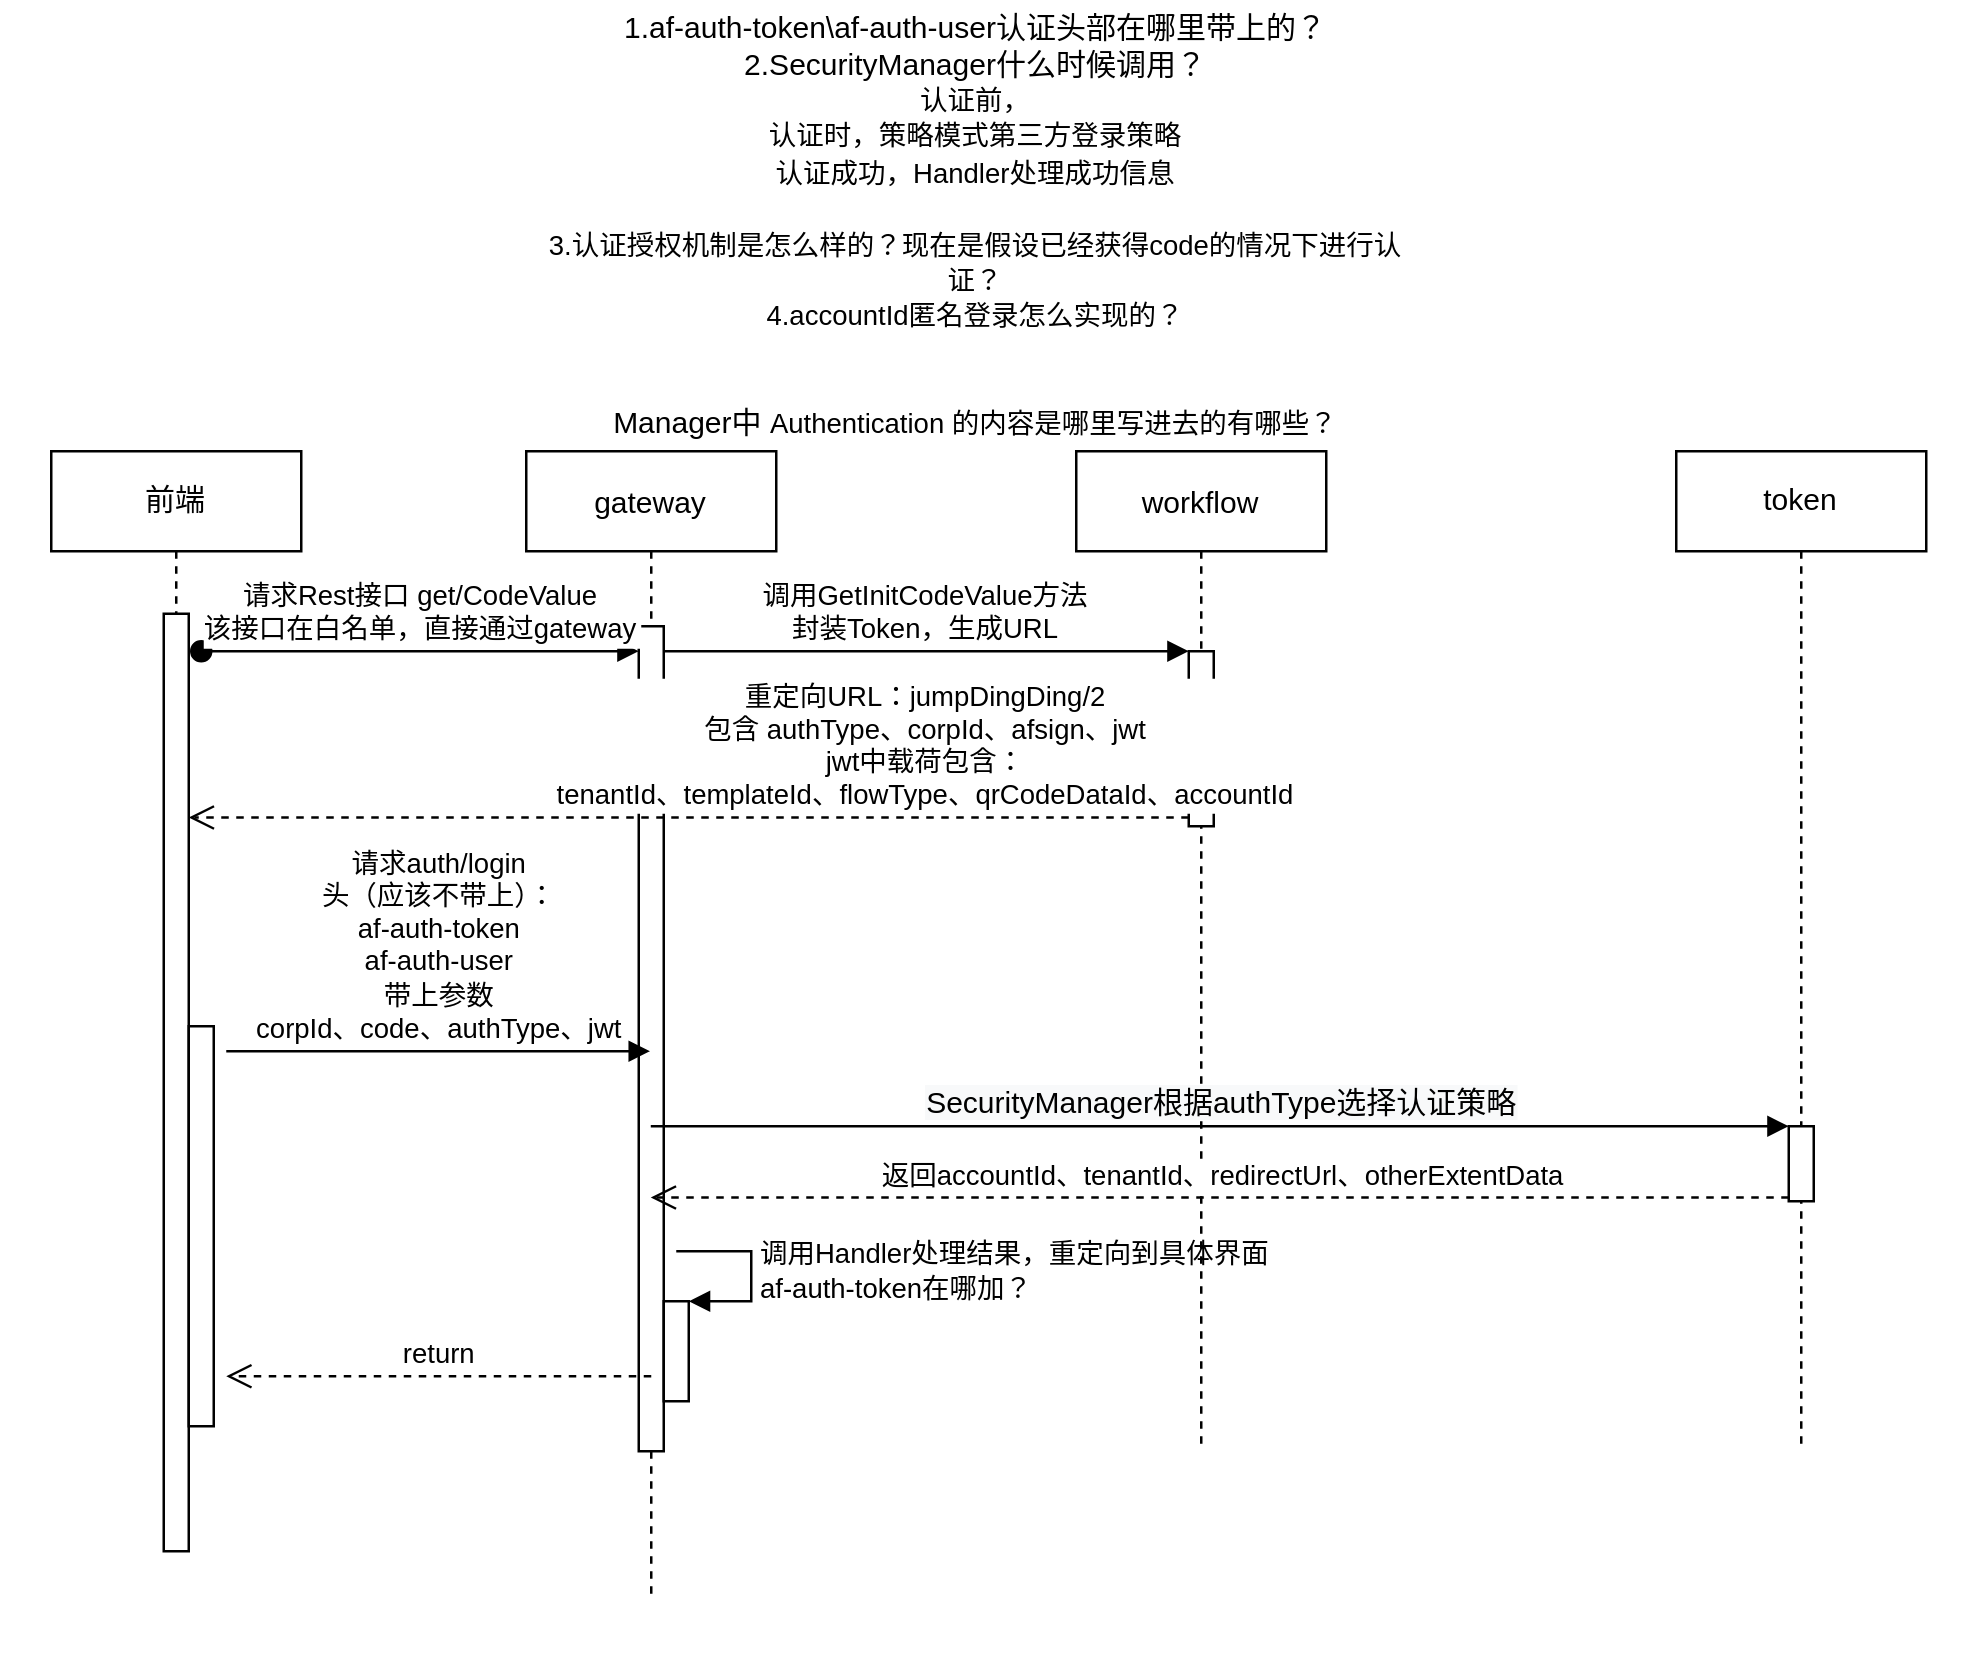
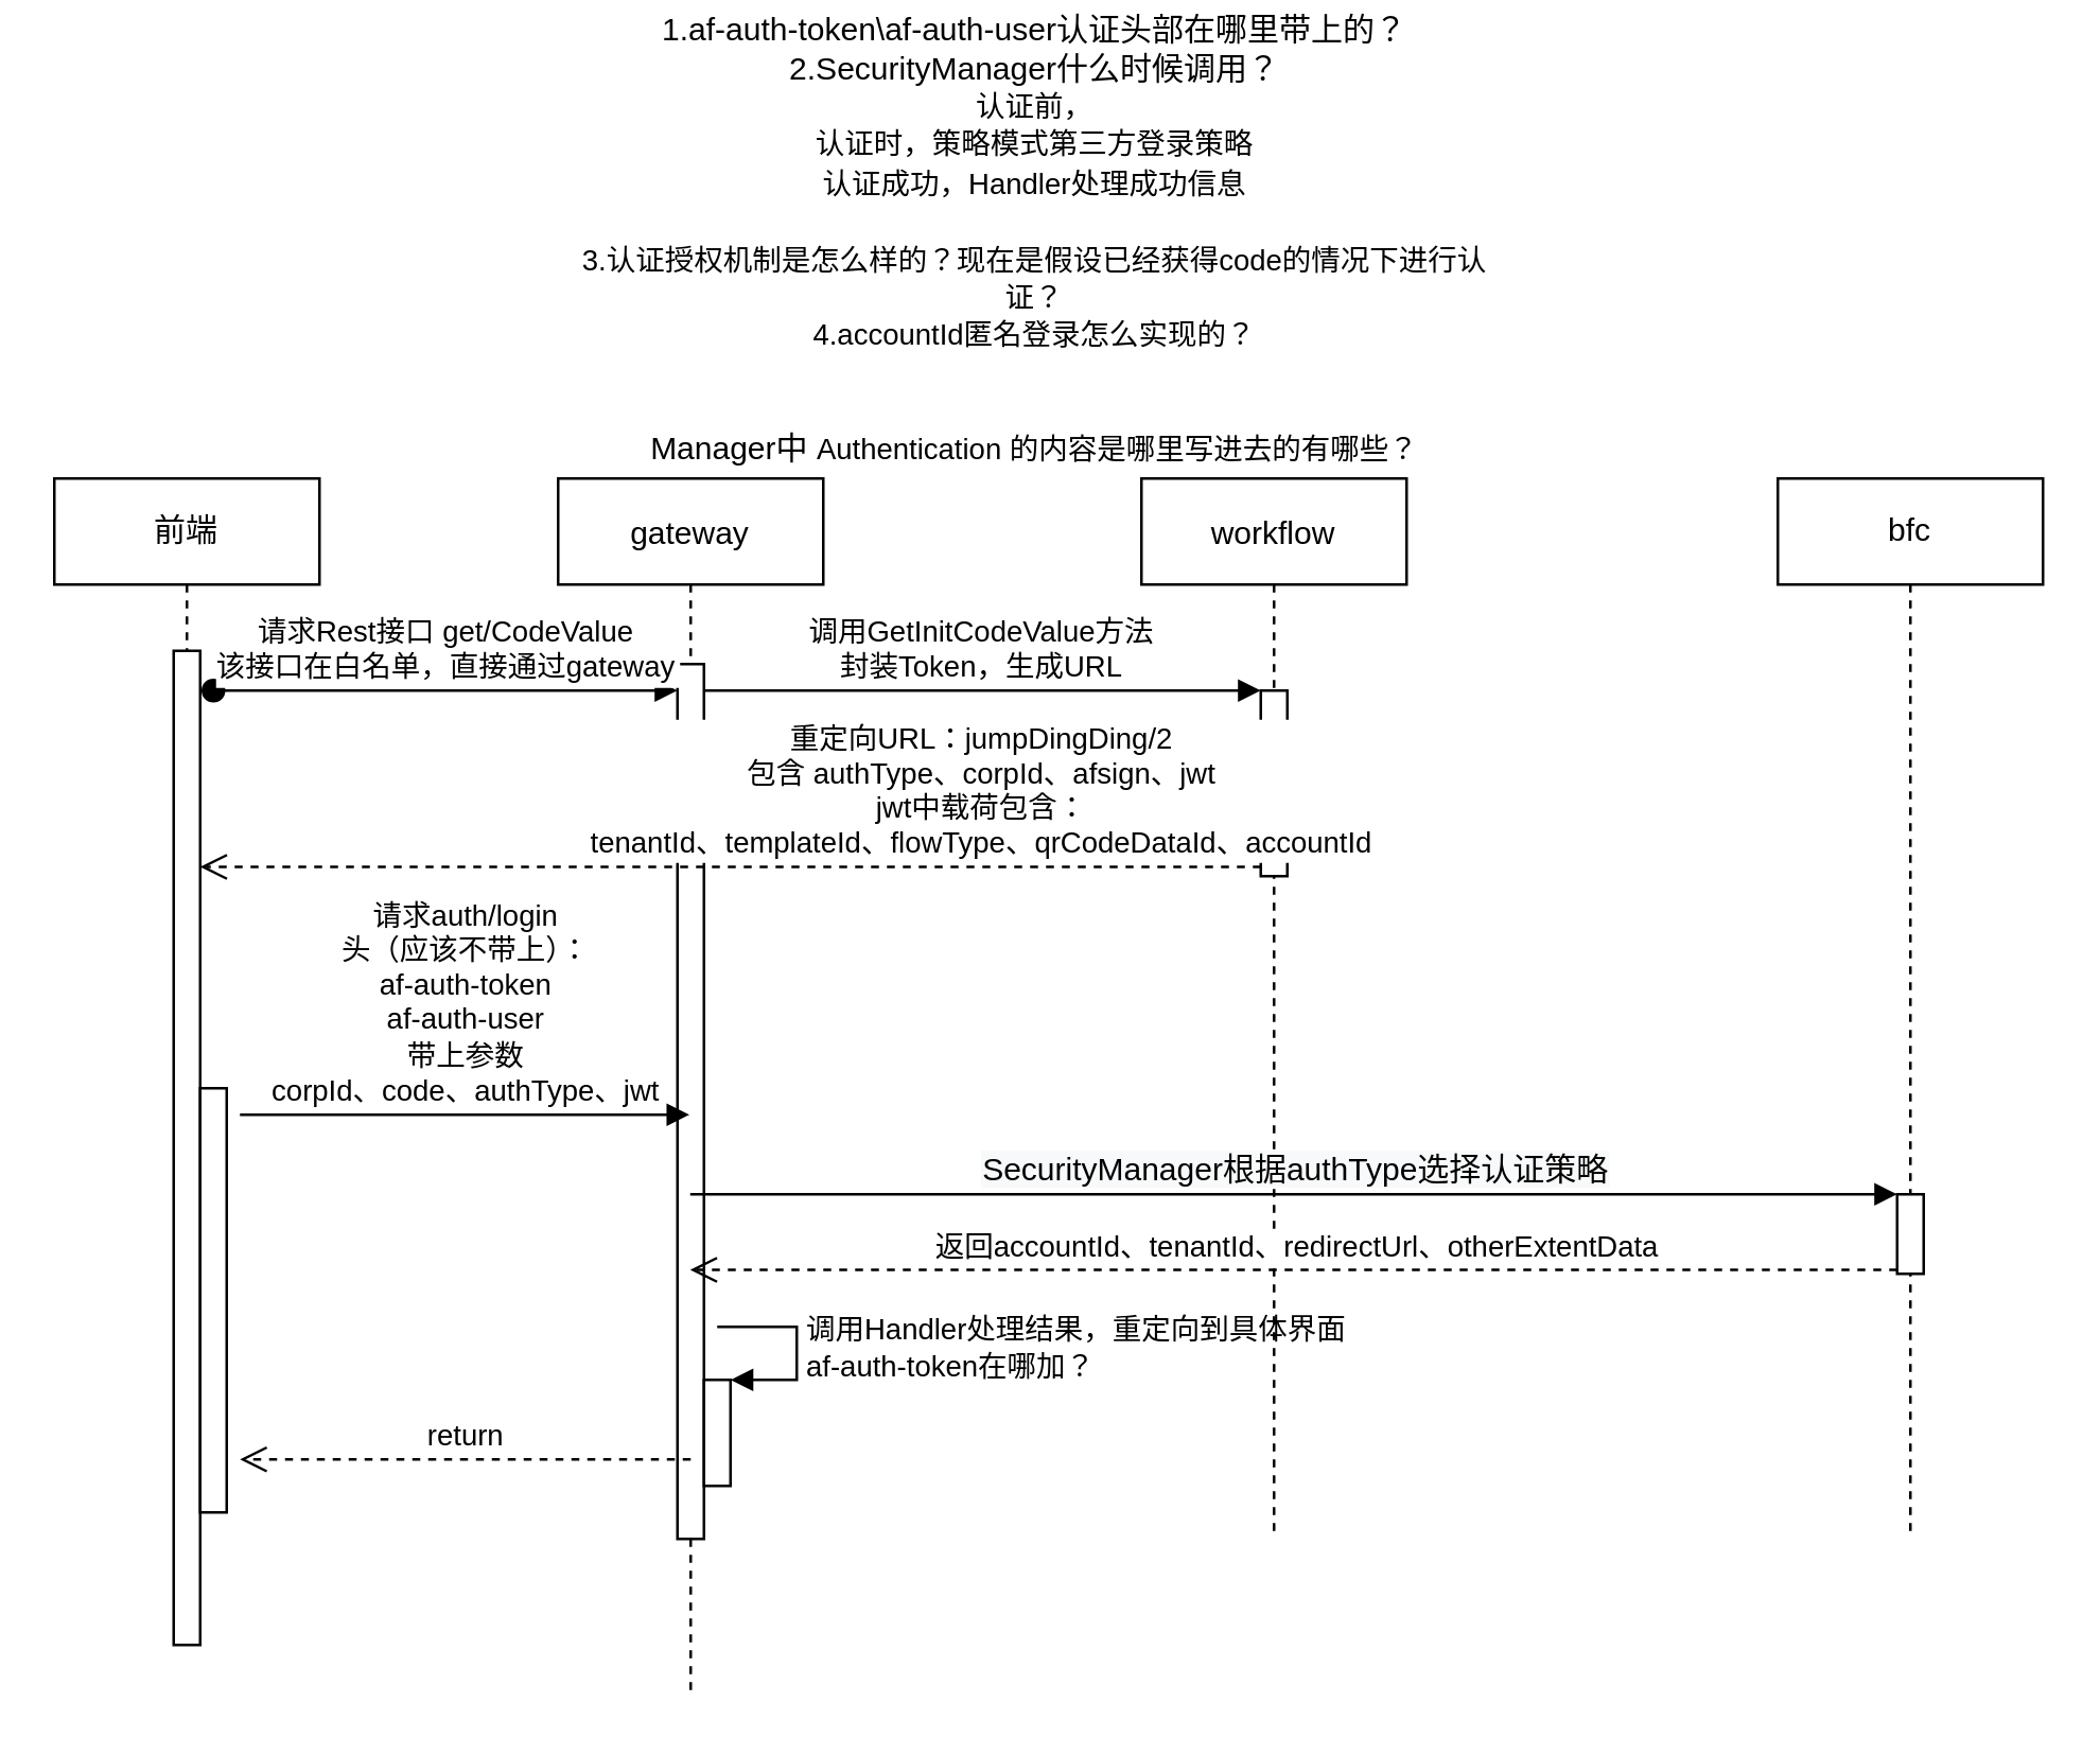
  <mxCell id="0" />
  <mxCell id="1" parent="0" />
  <mxCell id="2" value="gateway" style="shape=umlLifeline;perimeter=lifelinePerimeter;container=1;collapsible=0;recursiveResize=0;rounded=0;shadow=0;strokeWidth=1;" parent="1" vertex="1"><mxGeometry x="210" y="180" width="100" height="460" as="geometry" /></mxCell>
  <mxCell id="3" value="" style="points=[];perimeter=orthogonalPerimeter;rounded=0;shadow=0;strokeWidth=1;" parent="2" vertex="1"><mxGeometry x="45" y="70" width="10" height="330" as="geometry" /></mxCell>
  <mxCell id="4" value="请求Rest接口 get/CodeValue&#10;该接口在白名单，直接通过gateway" style="verticalAlign=bottom;startArrow=oval;endArrow=block;startSize=8;shadow=0;strokeWidth=1;" parent="2" target="3" edge="1"><mxGeometry relative="1" as="geometry"><mxPoint x="-130" y="80" as="sourcePoint" /><Array as="points"><mxPoint x="-10" y="80" /></Array></mxGeometry></mxCell>
  <mxCell id="5" value="" style="html=1;points=[];perimeter=orthogonalPerimeter;" vertex="1" parent="2"><mxGeometry x="55" y="340" width="10" height="40" as="geometry" /></mxCell>
  <mxCell id="6" value="调用Handler处理结果，重定向到具体界面&lt;br&gt;af-auth-token在哪加？" style="edgeStyle=orthogonalEdgeStyle;html=1;align=left;spacingLeft=2;endArrow=block;rounded=0;entryX=1;entryY=0;" edge="1" target="5" parent="2"><mxGeometry relative="1" as="geometry"><mxPoint x="60" y="320" as="sourcePoint" /><Array as="points"><mxPoint x="90" y="320" /></Array></mxGeometry></mxCell>
  <mxCell id="7" value="workflow" style="shape=umlLifeline;perimeter=lifelinePerimeter;container=1;collapsible=0;recursiveResize=0;rounded=0;shadow=0;strokeWidth=1;" parent="1" vertex="1"><mxGeometry x="430" y="180" width="100" height="400" as="geometry" /></mxCell>
  <mxCell id="8" value="" style="points=[];perimeter=orthogonalPerimeter;rounded=0;shadow=0;strokeWidth=1;" parent="7" vertex="1"><mxGeometry x="45" y="80" width="10" height="70" as="geometry" /></mxCell>
  <mxCell id="9" value="重定向URL：jumpDingDing/2&#10;包含 authType、corpId、afsign、jwt&#10;jwt中载荷包含：&#10;tenantId、templateId、flowType、qrCodeDataId、accountId" style="verticalAlign=bottom;endArrow=open;dashed=1;endSize=8;exitX=0;exitY=0.95;shadow=0;strokeWidth=1;" parent="1" source="8" target="17" edge="1"><mxGeometry x="-0.475" relative="1" as="geometry"><mxPoint x="100" y="307" as="targetPoint" /><mxPoint as="offset" /></mxGeometry></mxCell>
  <mxCell id="10" value="调用GetInitCodeValue方法&#10;封装Token，生成URL" style="verticalAlign=bottom;endArrow=block;entryX=0;entryY=0;shadow=0;strokeWidth=1;" parent="1" source="3" target="8" edge="1"><mxGeometry relative="1" as="geometry"><mxPoint x="365" y="260" as="sourcePoint" /></mxGeometry></mxCell>
- <mxCell id="11" value="token" style="shape=umlLifeline;perimeter=lifelinePerimeter;whiteSpace=wrap;html=1;container=1;collapsible=0;recursiveResize=0;outlineConnect=0;" vertex="1" parent="1"><mxGeometry x="670" y="180" width="100" height="400" as="geometry" /></mxCell>
+ <mxCell id="11" value="bfc" style="shape=umlLifeline;perimeter=lifelinePerimeter;whiteSpace=wrap;html=1;container=1;collapsible=0;recursiveResize=0;outlineConnect=0;" vertex="1" parent="1"><mxGeometry x="670" y="180" width="100" height="400" as="geometry" /></mxCell>
  <mxCell id="12" value="1.af-auth-token\af-auth-user认证头部在哪里带上的？&lt;br&gt;2.SecurityManager什么时候调用？&lt;br&gt;&lt;span style=&quot;font-size: 11px ; text-align: left ; background-color: rgb(255 , 255 , 255)&quot;&gt;认证前，&lt;/span&gt;&lt;br style=&quot;font-size: 11px ; text-align: left&quot;&gt;&lt;span style=&quot;font-size: 11px ; text-align: left ; background-color: rgb(255 , 255 , 255)&quot;&gt;认证时，策略模式第三方登录策略&lt;/span&gt;&lt;br style=&quot;font-size: 11px ; text-align: left&quot;&gt;&lt;span style=&quot;font-size: 11px ; text-align: left ; background-color: rgb(255 , 255 , 255)&quot;&gt;认证成功，Handler处理成功信息&lt;br&gt;&lt;br&gt;3.认证授权机制是怎么样的？现在是假设已经获得code的情况下进行认证？&lt;br&gt;4.accountId匿名登录怎么实现的？&lt;br&gt;&lt;br&gt;&lt;br&gt;&lt;/span&gt;Manager中&amp;nbsp;&lt;span style=&quot;font-size: 11px ; text-align: left ; background-color: rgb(255 , 255 , 255)&quot;&gt;Authentication 的内容是哪里写进去的有哪些？&lt;br&gt;&lt;/span&gt;" style="text;html=1;strokeColor=none;fillColor=none;align=center;verticalAlign=middle;whiteSpace=wrap;rounded=0;" vertex="1" parent="1"><mxGeometry x="210" y="20" width="360" height="140" as="geometry" /></mxCell>
  <mxCell id="13" value="" style="html=1;points=[];perimeter=orthogonalPerimeter;" vertex="1" parent="1"><mxGeometry x="715" y="450" width="10" height="30" as="geometry" /></mxCell>
  <mxCell id="14" value="&lt;span style=&quot;font-size: 12px ; background-color: rgb(248 , 249 , 250)&quot;&gt;SecurityManager根据authType选择认证策略&lt;/span&gt;" style="html=1;verticalAlign=bottom;endArrow=block;entryX=0;entryY=0;" edge="1" target="13" parent="1"><mxGeometry relative="1" as="geometry"><mxPoint x="259.81" y="450" as="sourcePoint" /></mxGeometry></mxCell>
  <mxCell id="15" value="&amp;nbsp;返回accountId、tenantId、redirectUrl、otherExtentData" style="html=1;verticalAlign=bottom;endArrow=open;dashed=1;endSize=8;exitX=0;exitY=0.95;" edge="1" source="13" parent="1"><mxGeometry relative="1" as="geometry"><mxPoint x="259.81" y="478.5" as="targetPoint" /></mxGeometry></mxCell>
  <mxCell id="16" value="前端" style="shape=umlLifeline;perimeter=lifelinePerimeter;whiteSpace=wrap;html=1;container=1;collapsible=0;recursiveResize=0;outlineConnect=0;" vertex="1" parent="1"><mxGeometry x="20" y="180" width="100" height="440" as="geometry" /></mxCell>
  <mxCell id="17" value="" style="html=1;points=[];perimeter=orthogonalPerimeter;" vertex="1" parent="16"><mxGeometry x="45" y="65" width="10" height="375" as="geometry" /></mxCell>
  <mxCell id="18" value="" style="html=1;points=[];perimeter=orthogonalPerimeter;" vertex="1" parent="16"><mxGeometry x="55" y="230" width="10" height="160" as="geometry" /></mxCell>
  <mxCell id="19" value="请求auth/login&lt;br&gt;&lt;span style=&quot;text-align: left&quot;&gt;头（应该不带上）：&lt;/span&gt;&lt;br style=&quot;text-align: left&quot;&gt;&lt;span style=&quot;text-align: left&quot;&gt;af-auth-token&lt;/span&gt;&lt;br style=&quot;text-align: left&quot;&gt;&lt;span style=&quot;text-align: left&quot;&gt;af-auth-user&lt;/span&gt;&lt;br&gt;带上参数&lt;br&gt;corpId、code、authType、jwt&lt;span style=&quot;color: rgba(0 , 0 , 0 , 0) ; font-family: monospace ; font-size: 0px ; background-color: rgb(248 , 249 , 250)&quot;&gt;%3CmxGraphModel%3E%3Croot%3E%3CmxCell%20id%3D%220%22%2F%3E%3CmxCell%20id%3D%221%22%20parent%3D%220%22%2F%3E%3CmxCell%20id%3D%222%22%20value%3D%22corpId%3Dnull%26amp%3Bcode%3D%26amp%3BauthType%3Dnull%26amp%3Bjwt%3Dnull%22%20style%3D%22text%3BwhiteSpace%3Dwrap%3Bhtml%3D1%3B%22%20vertex%3D%221%22%20parent%3D%221%22%3E%3CmxGeometry%20x%3D%2220%22%20y%3D%22450%22%20width%3D%22260%22%20height%3D%2230%22%20as%3D%22geometry%22%2F%3E%3C%2FmxCell%3E%3C%2Froot%3E%3C%2FmxGraphModel%3E&lt;/span&gt;&lt;span style=&quot;color: rgba(0 , 0 , 0 , 0) ; font-family: monospace ; font-size: 0px ; background-color: rgb(248 , 249 , 250)&quot;&gt;%3CmxGraphModel%3E%3Croot%3E%3CmxCell%20id%3D%220%22%2F%3E%3CmxCell%20id%3D%221%22%20parent%3D%220%22%2F%3E%3CmxCell%20id%3D%222%22%20value%3D%22corpId%3Dnull%26amp%3Bcode%3D%26amp%3BauthType%3Dnull%26amp%3Bjwt%3Dnull%22%20style%3D%22text%3BwhiteSpace%3Dwrap%3Bhtml%3D1%3B%22%20vertex%3D%221%22%20parent%3D%221%22%3E%3CmxGeometry%20x%3D%2220%22%20y%3D%22450%22%20width%3D%22260%22%20height%3D%2230%22%20as%3D%22geometry%22%2F%3E%3C%2FmxCell%3E%3C%2Froot%3E%3C%2FmxGraphModel%3E&lt;/span&gt;" style="html=1;verticalAlign=bottom;endArrow=block;" edge="1" parent="1" target="2"><mxGeometry width="80" relative="1" as="geometry"><mxPoint y="420" as="sourcePoint" x="90" /><mxPoint x="170" y="400" as="targetPoint" /><Array as="points"><mxPoint x="230" y="420" /></Array></mxGeometry></mxCell>
  <mxCell id="20" value="return" style="html=1;verticalAlign=bottom;endArrow=open;dashed=1;endSize=8;" edge="1" parent="1"><mxGeometry relative="1" as="geometry"><mxPoint x="260" y="550" as="sourcePoint" /><mxPoint y="550" as="targetPoint" x="90" /></mxGeometry></mxCell>
